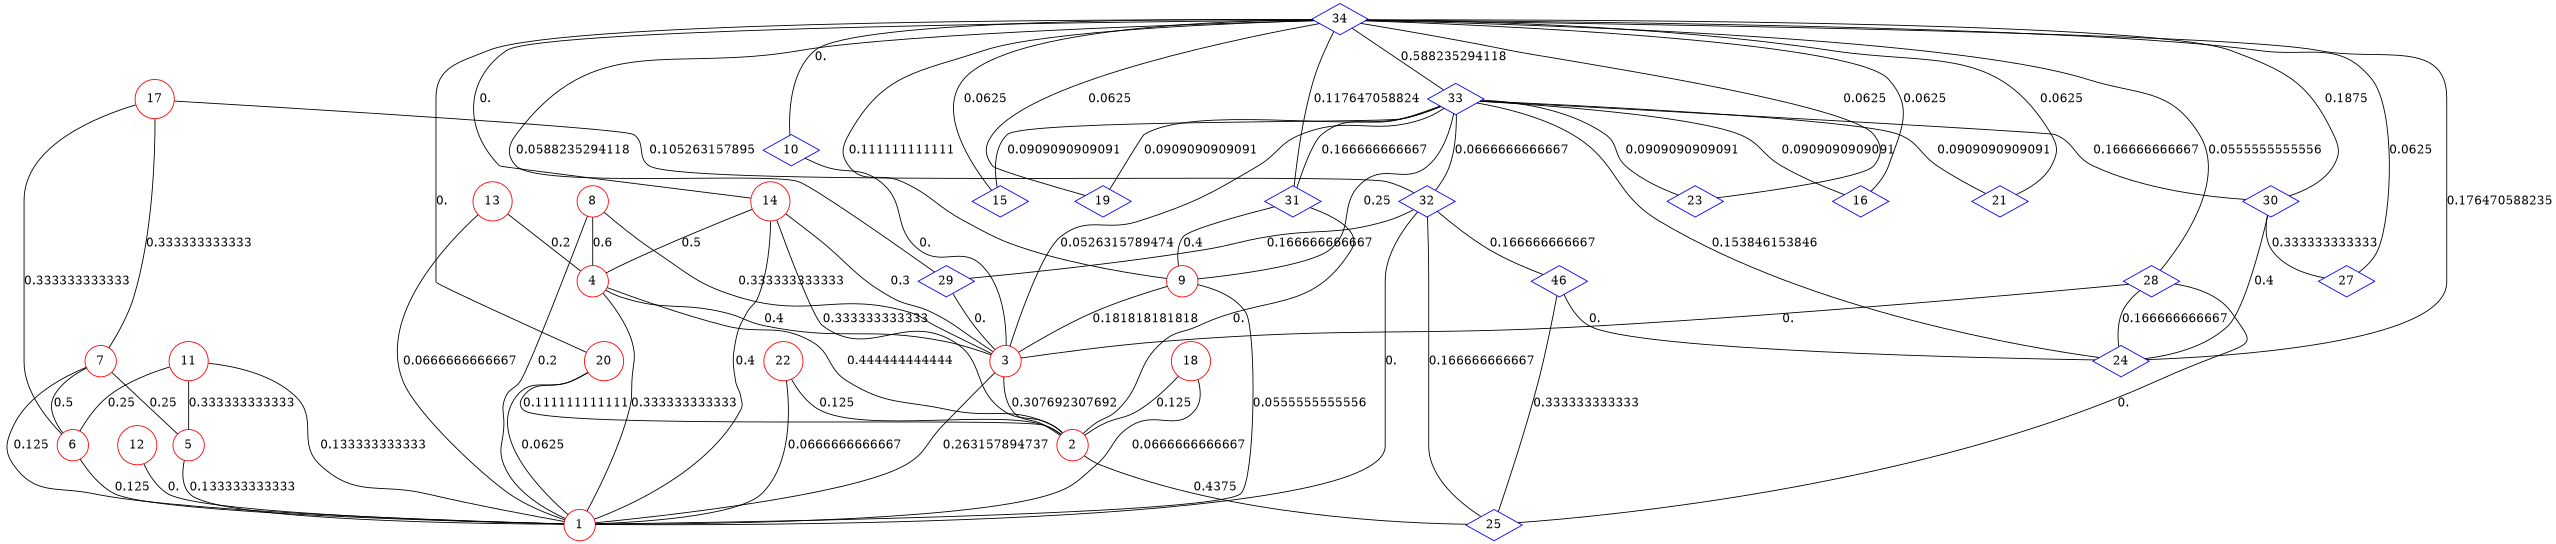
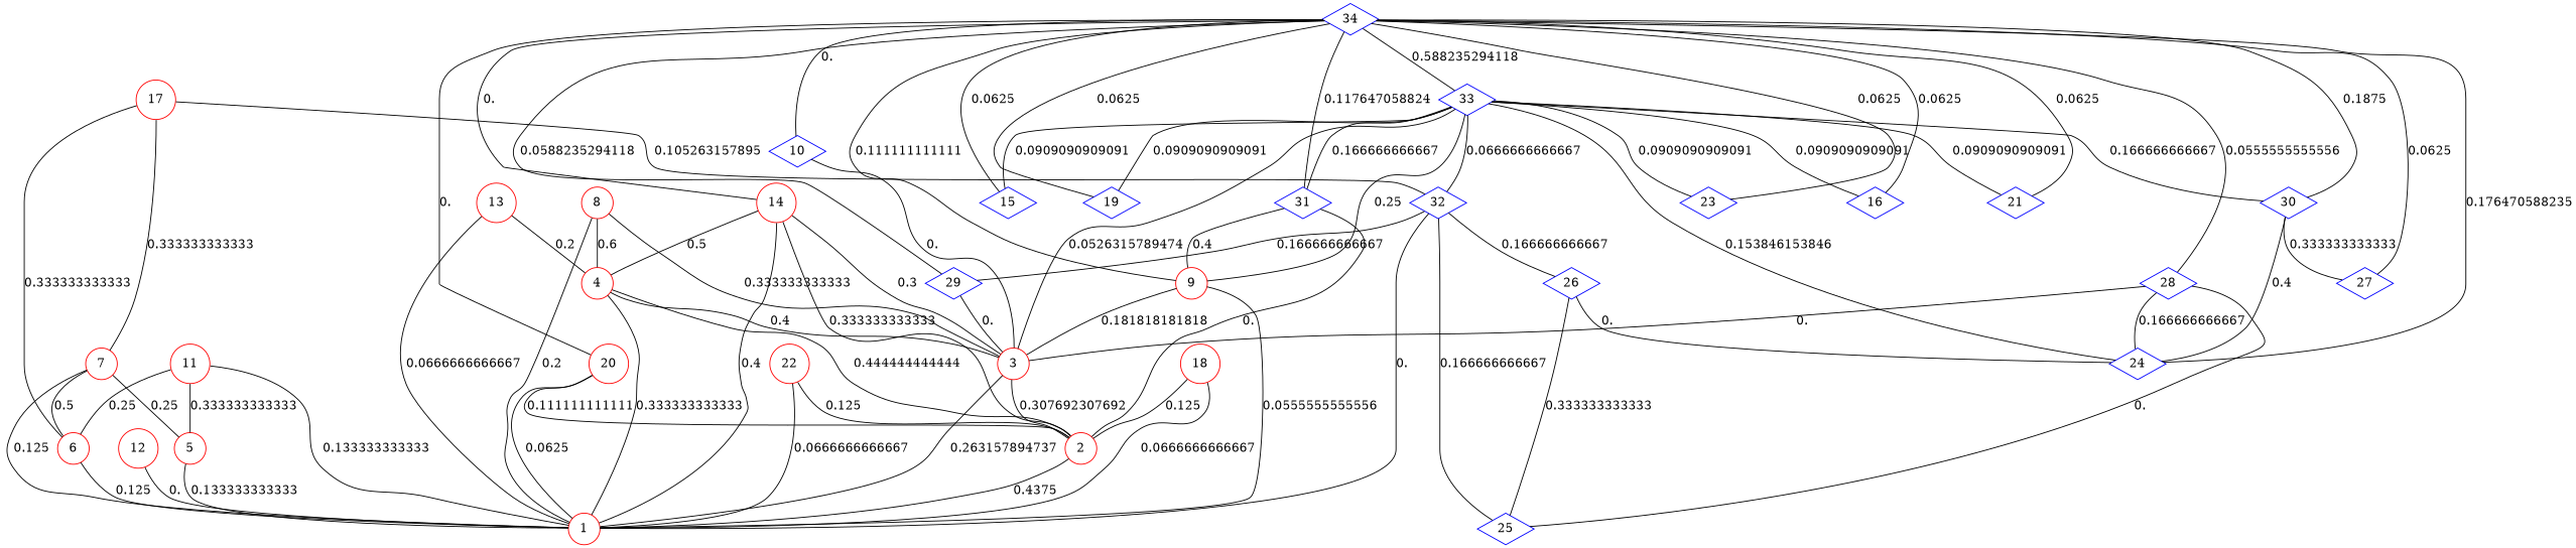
  graph {
    node [color="#FF0000" shape=circle]
    n1 [label=1]
    n2 [label=2]
    n3 [label=3]
    n4 [label=4]
    n5 [label=5]
    n6 [label=6]
    n7 [label=7]
    n8 [label=8]
    n9 [label=9]
    n10 [color="#0000FF" label=10 shape=diamond]
    n11 [label=11]
    n12 [label=12]
    n13 [label=13]
    n14 [label=14]
    n15 [color="#0000FF" label=15 shape=diamond]
    n16 [color="#0000FF" label=16 shape=diamond]
    n17 [label=17]
    n18 [color="#0000FF" label=32 shape=diamond]
    n19 [label=18]
    n20 [color="#0000FF" label=19 shape=diamond]
    n21 [label=20]
    n22 [color="#0000FF" label=21 shape=diamond]
    n23 [label=22]
    n24 [color="#0000FF" label=23 shape=diamond]
    n25 [color="#0000FF" label=24 shape=diamond]
    n26 [color="#0000FF" label=25 shape=diamond]
-   n27 [color="#0000FF" label=46 shape=diamond]
+   n27 [color="#0000FF" label=26 shape=diamond]
    n28 [color="#0000FF" label=27 shape=diamond]
    n29 [color="#0000FF" label=28 shape=diamond]
    n30 [color="#0000FF" label=29 shape=diamond]
    n31 [color="#0000FF" label=30 shape=diamond]
    n32 [color="#0000FF" label=31 shape=diamond]
    n33 [color="#0000FF" label=33 shape=diamond]
    n34 [color="#0000FF" label=34 shape=diamond]
-   n2 -- n26 [label=0.4375]
+   n2 -- n1 [label=0.4375]
    n3 -- n1 [label=0.263157894737]
    n3 -- n2 [label=0.307692307692]
    n4 -- n1 [label=0.333333333333]
    n4 -- n2 [label=0.444444444444]
    n4 -- n3 [label=0.4]
    n5 -- n1 [label=0.133333333333]
    n6 -- n1 [label=0.125]
    n7 -- n1 [label=0.125]
    n7 -- n5 [label=0.25]
    n7 -- n6 [label=0.5]
    n8 -- n1 [label=0.2]
    n8 -- n3 [label=0.333333333333]
    n8 -- n4 [label=0.6]
    n9 -- n1 [label=0.0555555555556]
    n9 -- n3 [label=0.181818181818]
    n10 -- n3 [label=0.]
    n11 -- n1 [label=0.133333333333]
    n11 -- n5 [label=0.333333333333]
    n11 -- n6 [label=0.25]
    n12 -- n1 [label=0.]
    n13 -- n1 [label=0.0666666666667]
    n13 -- n4 [label=0.2]
    n14 -- n1 [label=0.4]
    n14 -- n2 [label=0.333333333333]
    n14 -- n3 [label=0.3]
    n14 -- n4 [label=0.5]
    n17 -- n6 [label=0.333333333333]
    n17 -- n7 [label=0.333333333333]
    n17 -- n18 [label=0.105263157895]
    n18 -- n1 [label=0.]
    n18 -- n26 [label=0.166666666667]
    n18 -- n27 [label=0.166666666667]
    n18 -- n30 [label=0.166666666667]
    n19 -- n1 [label=0.0666666666667]
    n19 -- n2 [label=0.125]
    n21 -- n1 [label=0.0625]
    n21 -- n2 [label=0.111111111111]
    n23 -- n1 [label=0.0666666666667]
    n23 -- n2 [label=0.125]
    n27 -- n25 [label=0.]
    n27 -- n26 [label=0.333333333333]
    n29 -- n3 [label=0.]
    n29 -- n25 [label=0.166666666667]
    n29 -- n26 [label=0.]
    n30 -- n3 [label=0.]
    n31 -- n25 [label=0.4]
    n31 -- n28 [label=0.333333333333]
    n32 -- n2 [label=0.]
    n32 -- n9 [label=0.4]
    n33 -- n3 [label=0.0526315789474]
    n33 -- n9 [label=0.25]
    n33 -- n15 [label=0.0909090909091]
    n33 -- n16 [label=0.0909090909091]
    n33 -- n18 [label=0.0666666666667]
    n33 -- n20 [label=0.0909090909091]
    n33 -- n22 [label=0.0909090909091]
    n33 -- n24 [label=0.0909090909091]
    n33 -- n25 [label=0.153846153846]
    n33 -- n31 [label=0.166666666667]
    n33 -- n32 [label=0.166666666667]
    n34 -- n9 [label=0.111111111111]
    n34 -- n10 [label=0.]
    n34 -- n14 [label=0.]
    n34 -- n15 [label=0.0625]
    n34 -- n16 [label=0.0625]
    n34 -- n20 [label=0.0625]
    n34 -- n21 [label=0.]
    n34 -- n22 [label=0.0625]
    n34 -- n24 [label=0.0625]
    n34 -- n25 [label=0.176470588235]
    n34 -- n28 [label=0.0625]
    n34 -- n29 [label=0.0555555555556]
    n34 -- n30 [label=0.0588235294118]
    n34 -- n31 [label=0.1875]
    n34 -- n32 [label=0.117647058824]
    n34 -- n33 [label=0.588235294118]
  }
